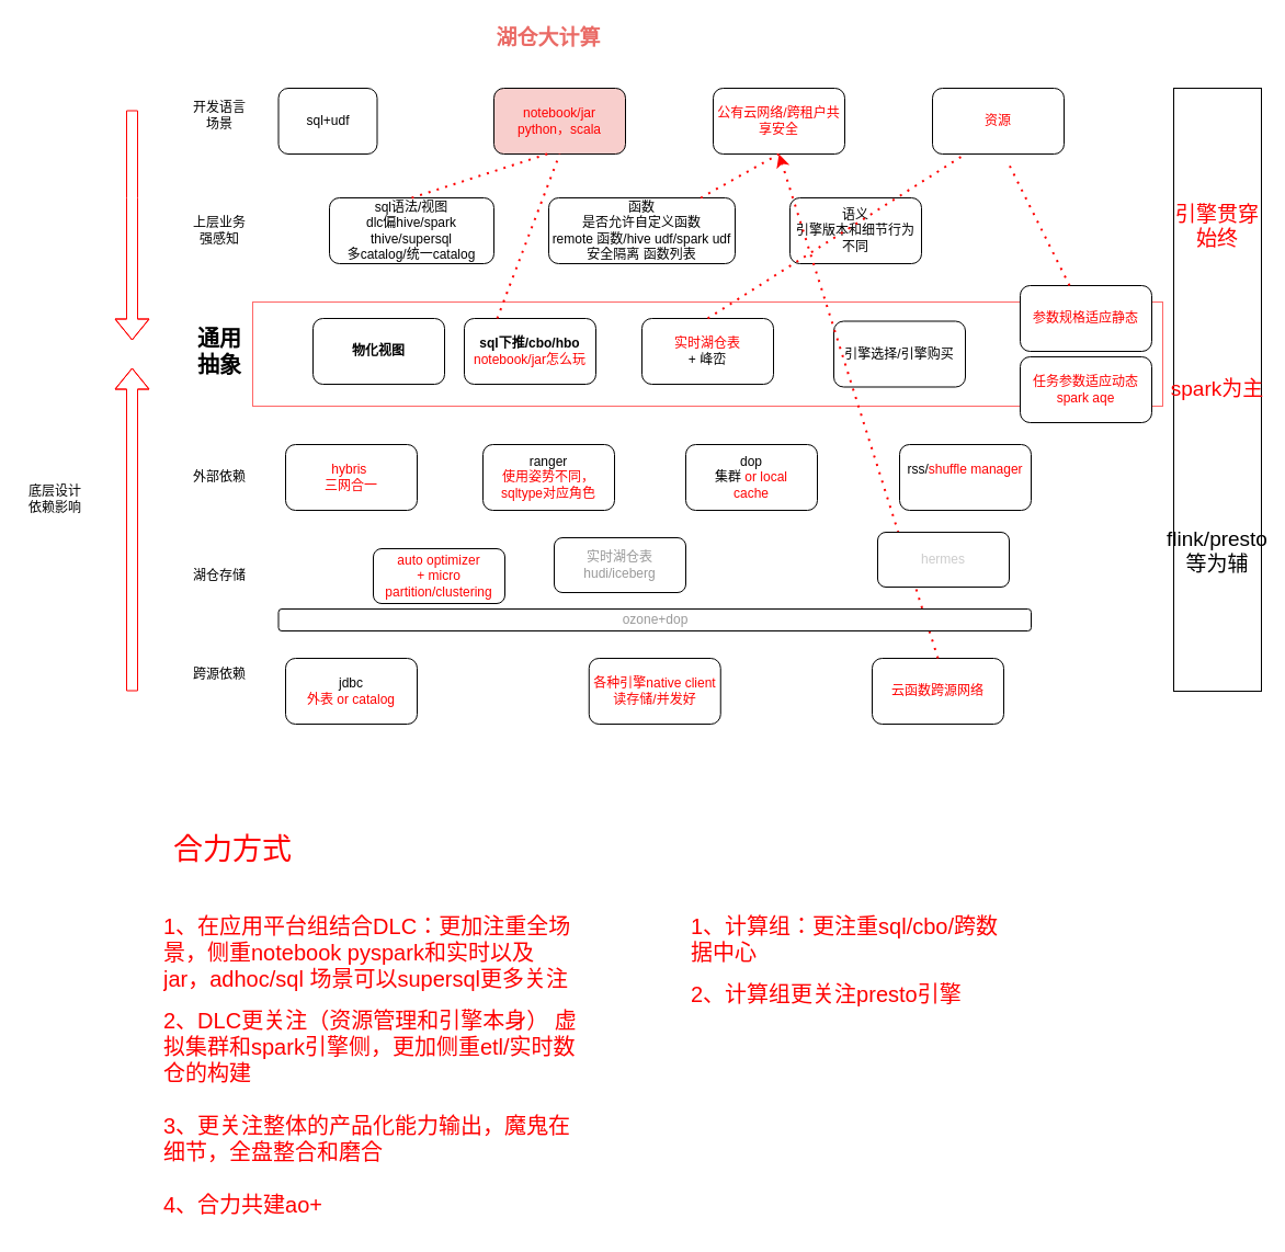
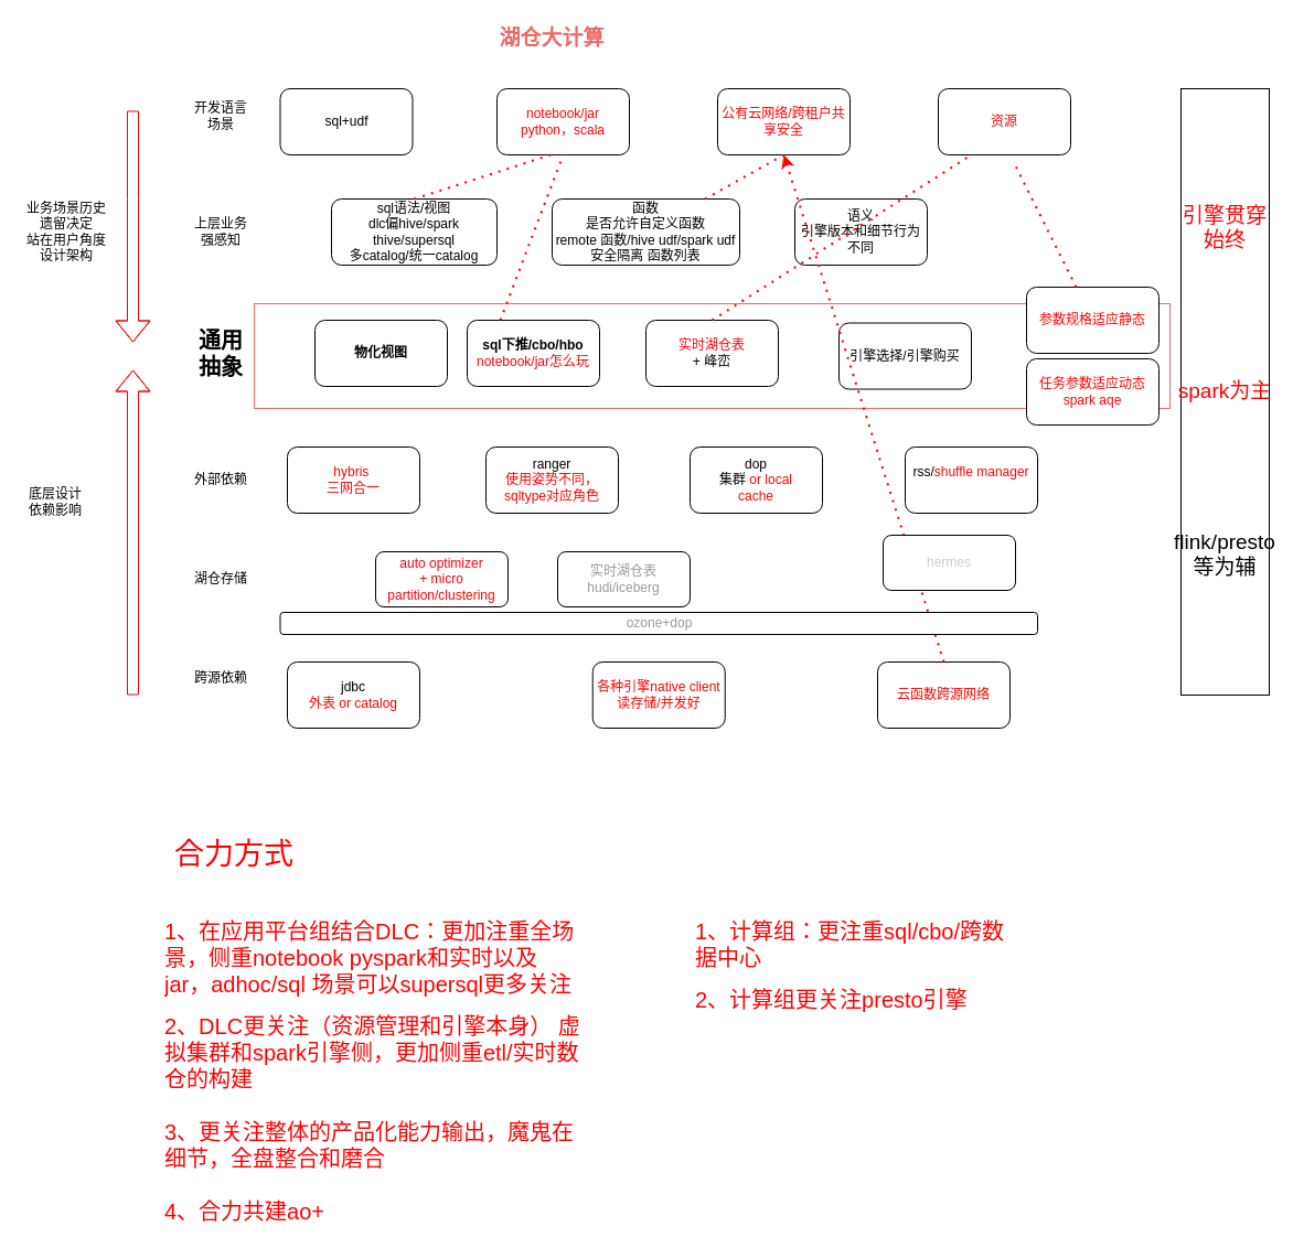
  <mxCell id="0" />
  <mxCell id="1" parent="0" />
  <mxCell id="2" value="" style="rounded=0;whiteSpace=wrap;html=1;strokeColor=#FF6666;fontSize=19;fontColor=#000000;" parent="1" vertex="1"><mxGeometry x="230" y="275" width="830" height="95" as="geometry" /></mxCell>
  <mxCell id="3" value="&lt;font&gt;sql语法/视图&lt;br&gt;&lt;/font&gt;dlc偏hive/spark&lt;br&gt;thive/supersql&lt;br&gt;多catalog/统一catalog" style="rounded=1;whiteSpace=wrap;html=1;fontColor=#000000;" parent="1" vertex="1"><mxGeometry x="300" y="180" width="150" height="60" as="geometry" /></mxCell>
  <mxCell id="4" value="上层业务强感知" style="text;html=1;strokeColor=none;fillColor=none;align=center;verticalAlign=middle;whiteSpace=wrap;rounded=0;fontColor=#000000;" parent="1" vertex="1"><mxGeometry x="170" y="195" width="60" height="30" as="geometry" /></mxCell>
  <mxCell id="5" value="&lt;font&gt;函数&lt;/font&gt;&lt;br&gt;是否允许自定义函数&lt;br&gt;remote 函数/hive udf/spark udf&lt;br&gt;安全隔离 函数列表" style="rounded=1;whiteSpace=wrap;html=1;fontColor=#000000;" parent="1" vertex="1"><mxGeometry x="500" y="180" width="170" height="60" as="geometry" /></mxCell>
  <mxCell id="6" value="&lt;font&gt;语义&lt;br&gt;&lt;/font&gt;引擎版本和细节行为不同" style="rounded=1;whiteSpace=wrap;html=1;fontColor=#000000;" parent="1" vertex="1"><mxGeometry x="720" y="180" width="120" height="60" as="geometry" /></mxCell>
- <mxCell id="7" value="&lt;font&gt;notebook/jar&lt;br&gt;python，scala&lt;/font&gt;" style="rounded=1;whiteSpace=wrap;html=1;fontColor=#FF0000;fillColor=#f8cecc;" parent="1" vertex="1"><mxGeometry x="450" y="80" width="120" height="60" as="geometry" /></mxCell>
+ <mxCell id="7" value="&lt;font&gt;notebook/jar&lt;br&gt;python，scala&lt;/font&gt;" style="rounded=1;whiteSpace=wrap;html=1;fontColor=#FF0000;" parent="1" vertex="1"><mxGeometry x="450" y="80" width="120" height="60" as="geometry" /></mxCell>
  <mxCell id="8" value="开发语言场景" style="text;html=1;strokeColor=none;fillColor=none;align=center;verticalAlign=middle;whiteSpace=wrap;rounded=0;fontColor=#000000;" parent="1" vertex="1"><mxGeometry x="170" y="90" width="60" height="30" as="geometry" /></mxCell>
- <mxCell id="9" value="&lt;font&gt;sql+udf&lt;/font&gt;" style="rounded=1;whiteSpace=wrap;html=1;fontColor=#000000;" parent="1" vertex="1"><mxGeometry x="253.5" y="80" width="90" height="60" as="geometry" /></mxCell>
+ <mxCell id="9" value="&lt;font&gt;sql+udf&lt;/font&gt;" style="rounded=1;whiteSpace=wrap;html=1;fontColor=#000000;" parent="1" vertex="1"><mxGeometry x="253.5" y="80" width="120" height="60" as="geometry" /></mxCell>
  <mxCell id="10" value="&lt;font&gt;hybris&amp;nbsp;&lt;br&gt;三网合一&lt;br&gt;&lt;/font&gt;" style="rounded=1;whiteSpace=wrap;html=1;fontColor=#FF0000;" parent="1" vertex="1"><mxGeometry x="260" y="405" width="120" height="60" as="geometry" /></mxCell>
  <mxCell id="11" value="通用抽象" style="text;html=1;strokeColor=none;fillColor=none;align=center;verticalAlign=middle;whiteSpace=wrap;rounded=0;fontSize=20;fontStyle=1;fontColor=#000000;" parent="1" vertex="1"><mxGeometry x="170" y="305" width="60" height="30" as="geometry" /></mxCell>
  <mxCell id="12" value="&lt;font&gt;&lt;font color=&quot;#000000&quot;&gt;ranger&lt;br&gt;&lt;/font&gt;使用姿势不同，sqltype对应角色&lt;/font&gt;" style="rounded=1;whiteSpace=wrap;html=1;fontColor=#FF0000;" parent="1" vertex="1"><mxGeometry x="440" y="405" width="120" height="60" as="geometry" /></mxCell>
  <mxCell id="13" value="&lt;font&gt;引擎选择/引擎购买&lt;/font&gt;" style="rounded=1;whiteSpace=wrap;html=1;strokeColor=#000000;fontColor=#000000;" parent="1" vertex="1"><mxGeometry x="760" y="292.5" width="120" height="60" as="geometry" /></mxCell>
  <mxCell id="14" value="&lt;font&gt;&lt;b&gt;sql下推/cbo/hbo&lt;br&gt;&lt;/b&gt;&lt;font color=&quot;#ff0000&quot;&gt;notebook/jar怎么玩&lt;/font&gt;&lt;br&gt;&lt;/font&gt;" style="rounded=1;whiteSpace=wrap;html=1;fontColor=#000000;" parent="1" vertex="1"><mxGeometry x="423" y="290" width="120" height="60" as="geometry" /></mxCell>
  <mxCell id="15" value="&lt;font&gt;实时湖仓表&lt;br&gt;&lt;font color=&quot;#000000&quot;&gt;+ 峰峦&lt;/font&gt;&lt;br&gt;&lt;/font&gt;" style="rounded=1;whiteSpace=wrap;html=1;fontColor=#FF0000;" parent="1" vertex="1"><mxGeometry x="585" y="290" width="120" height="60" as="geometry" /></mxCell>
  <mxCell id="16" value="外部依赖" style="text;html=1;strokeColor=none;fillColor=none;align=center;verticalAlign=middle;whiteSpace=wrap;rounded=0;fontColor=#000000;" parent="1" vertex="1"><mxGeometry x="170" y="420" width="60" height="30" as="geometry" /></mxCell>
  <mxCell id="17" value="&lt;font&gt;&lt;font color=&quot;#000000&quot;&gt;dop&lt;br&gt;集群&lt;/font&gt; or local&lt;br&gt;cache&lt;br&gt;&lt;/font&gt;" style="rounded=1;whiteSpace=wrap;html=1;fontColor=#FF0000;" parent="1" vertex="1"><mxGeometry x="625" y="405" width="120" height="60" as="geometry" /></mxCell>
  <mxCell id="18" value="&lt;font&gt;&lt;font color=&quot;#000000&quot;&gt;rss/&lt;/font&gt;shuffle manager&lt;br&gt;&lt;br&gt;&lt;/font&gt;" style="rounded=1;whiteSpace=wrap;html=1;fontColor=#FF0000;" parent="1" vertex="1"><mxGeometry x="820" y="405" width="120" height="60" as="geometry" /></mxCell>
  <mxCell id="19" value="跨源依赖" style="text;html=1;strokeColor=none;fillColor=none;align=center;verticalAlign=middle;whiteSpace=wrap;rounded=0;fontColor=#000000;" parent="1" vertex="1"><mxGeometry x="170" y="600" width="60" height="30" as="geometry" /></mxCell>
  <mxCell id="20" value="&lt;font&gt;&lt;font color=&quot;#000000&quot;&gt;jdbc&lt;br&gt;&lt;/font&gt;&lt;font&gt;外表 or catalog&lt;/font&gt;&lt;br&gt;&lt;/font&gt;" style="rounded=1;whiteSpace=wrap;html=1;fontColor=#FF0000;" parent="1" vertex="1"><mxGeometry x="260" y="600" width="120" height="60" as="geometry" /></mxCell>
  <mxCell id="21" value="&lt;font&gt;各种引擎native client 读存储/并发好&lt;br&gt;&lt;/font&gt;" style="rounded=1;whiteSpace=wrap;html=1;fontColor=#FF0000;" parent="1" vertex="1"><mxGeometry x="536.75" y="600" width="120" height="60" as="geometry" /></mxCell>
  <mxCell id="22" value="云函数跨源网络" style="rounded=1;whiteSpace=wrap;html=1;fontColor=#FF0000;" parent="1" vertex="1"><mxGeometry x="795" y="600" width="120" height="60" as="geometry" /></mxCell>
  <mxCell id="23" value="&lt;font&gt;公有云网络/跨租户共享安全&lt;/font&gt;" style="rounded=1;whiteSpace=wrap;html=1;fontColor=#FF0000;" parent="1" vertex="1"><mxGeometry x="650" y="80" width="120" height="60" as="geometry" /></mxCell>
  <mxCell id="24" value="&lt;font&gt;资源&lt;/font&gt;" style="rounded=1;whiteSpace=wrap;html=1;fontColor=#FF0000;" parent="1" vertex="1"><mxGeometry x="850" y="80" width="120" height="60" as="geometry" /></mxCell>
  <mxCell id="25" value="" style="endArrow=none;dashed=1;html=1;dashPattern=1 3;strokeWidth=2;rounded=0;fontColor=#000000;entryX=0.5;entryY=1;entryDx=0;entryDy=0;exitX=0.25;exitY=0;exitDx=0;exitDy=0;strokeColor=#FF0000;" parent="1" source="14" target="7" edge="1"><mxGeometry width="50" height="50" relative="1" as="geometry"><mxPoint x="620" y="330" as="sourcePoint" /><mxPoint x="670" y="280" as="targetPoint" /></mxGeometry></mxCell>
  <mxCell id="26" value="" style="endArrow=none;dashed=1;html=1;dashPattern=1 3;strokeWidth=2;rounded=0;fontColor=#000000;entryX=0.417;entryY=0.992;entryDx=0;entryDy=0;exitX=0.5;exitY=0;exitDx=0;exitDy=0;strokeColor=#FF0000;entryPerimeter=0;" parent="1" source="3" target="7" edge="1"><mxGeometry width="50" height="50" relative="1" as="geometry"><mxPoint x="440" y="300" as="sourcePoint" /><mxPoint x="520" y="150" as="targetPoint" /></mxGeometry></mxCell>
  <mxCell id="27" value="" style="shape=flexArrow;endArrow=classic;html=1;rounded=0;strokeColor=#FF0000;fontColor=#000000;" parent="1" edge="1"><mxGeometry width="50" height="50" relative="1" as="geometry"><mxPoint x="120" y="100" as="sourcePoint" /><mxPoint x="120" y="310" as="targetPoint" /><Array as="points"><mxPoint x="120" y="180" /></Array></mxGeometry></mxCell>
  <mxCell id="28" value="" style="shape=flexArrow;endArrow=classic;html=1;rounded=0;strokeColor=#FF0000;fontColor=#000000;" parent="1" edge="1"><mxGeometry width="50" height="50" relative="1" as="geometry"><mxPoint x="120" y="630" as="sourcePoint" /><mxPoint x="120" y="335" as="targetPoint" /><Array as="points"><mxPoint x="120" y="205" /></Array></mxGeometry></mxCell>
+ <mxCell id="29" value="&lt;font color=&quot;#000000&quot;&gt;业务场景历史遗留决定&lt;br&gt;站在用户角度设计架构&lt;br&gt;&lt;/font&gt;" style="text;html=1;strokeColor=none;fillColor=none;align=center;verticalAlign=middle;whiteSpace=wrap;rounded=0;fontColor=#FFCCCC;" parent="1" vertex="1"><mxGeometry x="20" y="170" width="80" height="80" as="geometry" /></mxCell>
  <mxCell id="30" value="&lt;font color=&quot;#000000&quot;&gt;底层设计依赖影响&lt;/font&gt;" style="text;html=1;strokeColor=none;fillColor=none;align=center;verticalAlign=middle;whiteSpace=wrap;rounded=0;fontColor=#FFCCCC;" parent="1" vertex="1"><mxGeometry x="20" y="440" width="60" height="30" as="geometry" /></mxCell>
  <mxCell id="31" value="&lt;b&gt;&lt;font style=&quot;font-size: 19px;&quot; color=&quot;#ea6b66&quot;&gt;湖仓大计算&lt;/font&gt;&lt;/b&gt;" style="text;html=1;strokeColor=none;fillColor=none;align=center;verticalAlign=middle;whiteSpace=wrap;rounded=0;fontColor=#000000;" parent="1" vertex="1"><mxGeometry x="120" y="20" width="760" height="30" as="geometry" /></mxCell>
  <mxCell id="32" value="" style="endArrow=none;dashed=1;html=1;dashPattern=1 3;strokeWidth=2;rounded=0;strokeColor=#FF0000;fontSize=19;fontColor=#000000;entryX=0.5;entryY=1;entryDx=0;entryDy=0;" parent="1" source="5" target="23" edge="1"><mxGeometry width="50" height="50" relative="1" as="geometry"><mxPoint x="490" y="300" as="sourcePoint" /><mxPoint x="540" y="250" as="targetPoint" /></mxGeometry></mxCell>
  <mxCell id="33" value="" style="endArrow=classic;dashed=1;html=1;dashPattern=1 3;strokeWidth=2;rounded=0;strokeColor=#FF0000;fontSize=19;fontColor=#000000;entryX=0.5;entryY=1;entryDx=0;entryDy=0;exitX=0.5;exitY=0;exitDx=0;exitDy=0;" parent="1" source="22" target="23" edge="1"><mxGeometry width="50" height="50" relative="1" as="geometry"><mxPoint x="648.571" y="190" as="sourcePoint" /><mxPoint x="720" y="150" as="targetPoint" /></mxGeometry></mxCell>
  <mxCell id="34" value="&lt;font&gt;&lt;b&gt;物化视图&lt;/b&gt;&lt;br&gt;&lt;/font&gt;" style="rounded=1;whiteSpace=wrap;html=1;fontColor=#000000;" parent="1" vertex="1"><mxGeometry x="285" y="290" width="120" height="60" as="geometry" /></mxCell>
  <mxCell id="35" value="&lt;h1 style=&quot;font-size: 20px;&quot;&gt;&lt;font style=&quot;font-weight: normal; font-size: 20px;&quot;&gt;1、在应用平台组结合DLC：更加注重全场景，侧重notebook pyspark和实时以及jar，adhoc/sql 场景可以supersql更多关注&lt;/font&gt;&lt;/h1&gt;&lt;div style=&quot;font-size: 20px;&quot;&gt;&lt;font style=&quot;font-size: 20px;&quot;&gt;2、DLC更关注（资源管理和引擎本身） 虚拟集群和spark引擎侧，更加侧重etl/实时数仓的构建&lt;/font&gt;&lt;/div&gt;&lt;div style=&quot;font-size: 20px;&quot;&gt;&lt;font style=&quot;font-size: 20px;&quot;&gt;&lt;br&gt;&lt;/font&gt;&lt;/div&gt;&lt;div style=&quot;font-size: 20px;&quot;&gt;&lt;font style=&quot;font-size: 20px;&quot;&gt;3、更关注整体的产品化能力输出，魔鬼在细节，全盘整合和磨合&lt;/font&gt;&lt;/div&gt;&lt;div style=&quot;font-size: 20px;&quot;&gt;&lt;font style=&quot;font-size: 20px;&quot;&gt;&lt;br&gt;&lt;/font&gt;&lt;/div&gt;&lt;div style=&quot;font-size: 20px;&quot;&gt;&lt;font style=&quot;font-size: 20px;&quot;&gt;4、合力共建ao+&amp;nbsp;&lt;/font&gt;&lt;/div&gt;" style="text;html=1;strokeColor=none;fillColor=none;spacing=5;spacingTop=-20;whiteSpace=wrap;overflow=hidden;rounded=0;fontColor=#FF0000;" vertex="1" parent="1"><mxGeometry x="144" y="830" width="386" height="290" as="geometry" /></mxCell>
  <mxCell id="36" value="auto optimizer&lt;br&gt;+ micro partition/clustering" style="rounded=1;whiteSpace=wrap;html=1;strokeColor=#000000;fontColor=#FF0000;" vertex="1" parent="1"><mxGeometry x="340" y="500" width="120" height="50" as="geometry" /></mxCell>
  <mxCell id="37" value="&lt;font style=&quot;font-size: 27px;&quot;&gt;合力方式&lt;/font&gt;" style="text;html=1;strokeColor=none;fillColor=none;align=center;verticalAlign=middle;whiteSpace=wrap;rounded=0;fontSize=20;fontColor=#FF0000;" vertex="1" parent="1"><mxGeometry x="152" y="760" width="120" height="30" as="geometry" /></mxCell>
  <mxCell id="38" value="&lt;h1 style=&quot;font-size: 20px;&quot;&gt;&lt;font style=&quot;font-weight: normal; font-size: 20px;&quot;&gt;1、计算组：更注重sql/cbo/跨数据中心&lt;/font&gt;&lt;/h1&gt;&lt;div style=&quot;font-size: 20px;&quot;&gt;&lt;font style=&quot;font-size: 20px;&quot;&gt;2、计算组更关注presto引擎&lt;/font&gt;&lt;/div&gt;" style="text;html=1;strokeColor=none;fillColor=none;spacing=5;spacingTop=-20;whiteSpace=wrap;overflow=hidden;rounded=0;fontColor=#FF0000;" vertex="1" parent="1"><mxGeometry x="625" y="830" width="290" height="120" as="geometry" /></mxCell>
  <mxCell id="39" value="引擎贯穿始终&lt;br&gt;&lt;br&gt;&lt;br&gt;&lt;br&gt;&lt;br&gt;&lt;br&gt;spark为主&lt;br&gt;&lt;br&gt;&lt;br&gt;&lt;br&gt;&lt;br&gt;&lt;br&gt;&lt;font color=&quot;#000000&quot;&gt;flink/presto等为辅&lt;/font&gt;" style="rounded=0;whiteSpace=wrap;html=1;fontSize=19;fontColor=#FF0000;" vertex="1" parent="1"><mxGeometry x="1070" y="80" width="80" height="550" as="geometry" /></mxCell>
  <mxCell id="40" value="ozone+dop" style="rounded=1;whiteSpace=wrap;html=1;strokeColor=#000000;fontColor=#999999;" vertex="1" parent="1"><mxGeometry x="253.5" y="555" width="686.5" height="20" as="geometry" /></mxCell>
- <mxCell id="41" value="实时湖仓表&lt;br&gt;hudi/iceberg" style="rounded=1;whiteSpace=wrap;html=1;strokeColor=#000000;fontColor=#999999;" vertex="1" parent="1"><mxGeometry x="505" y="490" width="120" height="50" as="geometry" /></mxCell>
+ <mxCell id="41" value="实时湖仓表&lt;br&gt;hudi/iceberg" style="rounded=1;whiteSpace=wrap;html=1;strokeColor=#000000;fontColor=#999999;" vertex="1" parent="1"><mxGeometry x="505" y="500" width="120" height="50" as="geometry" /></mxCell>
  <mxCell id="42" value="湖仓存储" style="text;html=1;strokeColor=none;fillColor=none;align=center;verticalAlign=middle;whiteSpace=wrap;rounded=0;fontColor=#000000;" vertex="1" parent="1"><mxGeometry x="170" y="510" width="60" height="30" as="geometry" /></mxCell>
  <mxCell id="43" value="hermes" style="rounded=1;whiteSpace=wrap;html=1;strokeColor=#000000;fontColor=#CCCCCC;" vertex="1" parent="1"><mxGeometry x="800" y="485" width="120" height="50" as="geometry" /></mxCell>
  <mxCell id="44" value="参数规格适应静态" style="rounded=1;whiteSpace=wrap;html=1;fontColor=#FF0000;" vertex="1" parent="1"><mxGeometry x="930" y="260" width="120" height="60" as="geometry" /></mxCell>
  <mxCell id="45" value="" style="endArrow=none;dashed=1;html=1;dashPattern=1 3;strokeWidth=2;rounded=0;strokeColor=#FF0000;fontColor=#000000;entryX=0.5;entryY=1;entryDx=0;entryDy=0;" edge="1" parent="1" source="44"><mxGeometry width="50" height="50" relative="1" as="geometry"><mxPoint x="830" y="302.5" as="sourcePoint" /><mxPoint x="920" y="150" as="targetPoint" /></mxGeometry></mxCell>
  <mxCell id="46" value="任务参数适应动态&lt;br&gt;spark aqe" style="rounded=1;whiteSpace=wrap;html=1;fontColor=#FF0000;" vertex="1" parent="1"><mxGeometry x="930" y="325" width="120" height="60" as="geometry" /></mxCell>
  <mxCell id="47" value="" style="endArrow=none;dashed=1;html=1;dashPattern=1 3;strokeWidth=2;rounded=0;strokeColor=#FF0000;fontColor=#000000;entryX=0.25;entryY=1;entryDx=0;entryDy=0;exitX=0.5;exitY=0;exitDx=0;exitDy=0;" edge="1" parent="1" source="15" target="24"><mxGeometry width="50" height="50" relative="1" as="geometry"><mxPoint x="830" y="302.5" as="sourcePoint" /><mxPoint x="920" y="150" as="targetPoint" /></mxGeometry></mxCell>
